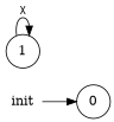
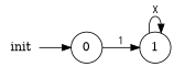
  digraph {
    rankdir=LR
    node [shape=circle]
    edge [fontname=Courier]
    0 [height=.5 width=.5]
    1 [height=.5 width=.5]
    init [height=.5 shape=plaintext width=.5]
+   0 -> 1 [label=1]
    1 -> 1 [label=X]
    init -> 0
  }
